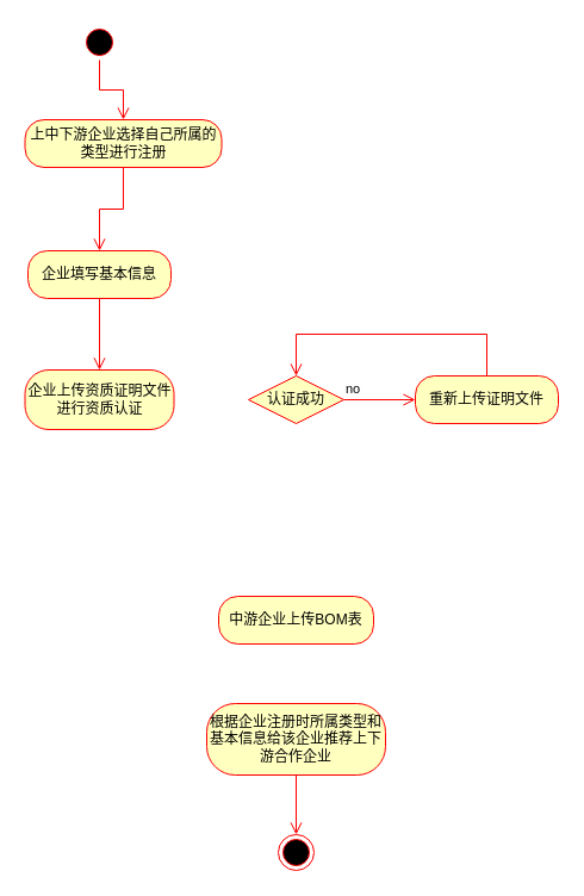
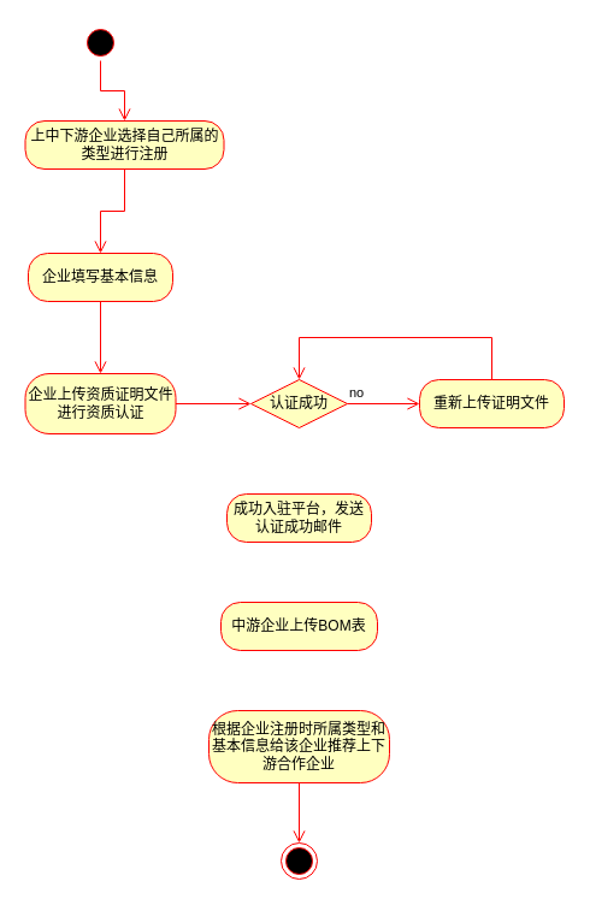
  <mxCell id="0" />
  <mxCell id="1" parent="0" />
  <mxCell id="2" value="" style="ellipse;html=1;shape=startState;fillColor=#000000;strokeColor=#ff0000;" vertex="1" parent="1"><mxGeometry x="68" y="20" width="30" height="30" as="geometry" /></mxCell>
  <mxCell id="3" value="" style="edgeStyle=orthogonalEdgeStyle;html=1;verticalAlign=bottom;endArrow=open;endSize=8;strokeColor=#ff0000;rounded=0;entryX=0.5;entryY=0;entryDx=0;entryDy=0;" edge="1" source="2" parent="1" target="4"><mxGeometry relative="1" as="geometry"><mxPoint x="83" y="110" as="targetPoint" /></mxGeometry></mxCell>
  <mxCell id="4" value="上中下游企业选择自己所属的类型进行注册" style="rounded=1;whiteSpace=wrap;html=1;arcSize=40;fontColor=#000000;fillColor=#ffffc0;strokeColor=#ff0000;" vertex="1" parent="1"><mxGeometry x="20.5" y="100" width="165" height="40" as="geometry" /></mxCell>
  <mxCell id="5" value="" style="edgeStyle=orthogonalEdgeStyle;html=1;verticalAlign=bottom;endArrow=open;endSize=8;strokeColor=#ff0000;rounded=0;entryX=0.5;entryY=0;entryDx=0;entryDy=0;" edge="1" source="4" parent="1" target="6"><mxGeometry relative="1" as="geometry"><mxPoint x="83" y="210" as="targetPoint" /></mxGeometry></mxCell>
  <mxCell id="6" value="企业填写基本信息" style="rounded=1;whiteSpace=wrap;html=1;arcSize=40;fontColor=#000000;fillColor=#ffffc0;strokeColor=#ff0000;" vertex="1" parent="1"><mxGeometry x="23" y="210" width="120" height="40" as="geometry" /></mxCell>
  <mxCell id="7" value="" style="edgeStyle=orthogonalEdgeStyle;html=1;verticalAlign=bottom;endArrow=open;endSize=8;strokeColor=#ff0000;rounded=0;entryX=0.5;entryY=0;entryDx=0;entryDy=0;" edge="1" source="6" parent="1" target="8"><mxGeometry relative="1" as="geometry"><mxPoint x="83" y="320" as="targetPoint" /></mxGeometry></mxCell>
  <mxCell id="8" value="企业上传资质证明文件进行资质认证" style="rounded=1;whiteSpace=wrap;html=1;arcSize=40;fontColor=#000000;fillColor=#ffffc0;strokeColor=#ff0000;" vertex="1" parent="1"><mxGeometry x="20.5" y="310" width="125" height="50" as="geometry" /></mxCell>
+ <mxCell id="9" value="" style="edgeStyle=orthogonalEdgeStyle;html=1;verticalAlign=bottom;endArrow=open;endSize=8;strokeColor=#ff0000;rounded=0;entryX=0;entryY=0.5;entryDx=0;entryDy=0;" edge="1" source="8" parent="1" target="10"><mxGeometry relative="1" as="geometry"><mxPoint x="83" y="430" as="targetPoint" /><Array as="points" /></mxGeometry></mxCell>
  <mxCell id="10" value="认证成功" style="rhombus;whiteSpace=wrap;html=1;fontColor=#000000;fillColor=#ffffc0;strokeColor=#ff0000;" vertex="1" parent="1"><mxGeometry x="208" y="315" width="80" height="40" as="geometry" /></mxCell>
  <mxCell id="11" value="no" style="edgeStyle=orthogonalEdgeStyle;html=1;align=left;verticalAlign=bottom;endArrow=open;endSize=8;strokeColor=#ff0000;rounded=0;entryX=0;entryY=0.5;entryDx=0;entryDy=0;" edge="1" source="10" parent="1" target="12"><mxGeometry x="-1" relative="1" as="geometry"><mxPoint x="338" y="335" as="targetPoint" /></mxGeometry></mxCell>
  <mxCell id="12" value="重新上传证明文件" style="rounded=1;whiteSpace=wrap;html=1;arcSize=40;fontColor=#000000;fillColor=#ffffc0;strokeColor=#ff0000;" vertex="1" parent="1"><mxGeometry x="348" y="315" width="120" height="40" as="geometry" /></mxCell>
  <mxCell id="13" value="" style="edgeStyle=orthogonalEdgeStyle;html=1;verticalAlign=bottom;endArrow=open;endSize=8;strokeColor=#ff0000;rounded=0;entryX=0.5;entryY=0;entryDx=0;entryDy=0;" edge="1" source="12" parent="1" target="10"><mxGeometry relative="1" as="geometry"><mxPoint x="278" y="220" as="targetPoint" /><Array as="points"><mxPoint x="408" y="280" /><mxPoint x="248" y="280" /></Array></mxGeometry></mxCell>
+ <mxCell id="14" value="成功入驻平台，发送认证成功邮件" style="rounded=1;whiteSpace=wrap;html=1;arcSize=40;fontColor=#000000;fillColor=#ffffc0;strokeColor=#ff0000;" vertex="1" parent="1"><mxGeometry x="188" y="410" width="120" height="40" as="geometry" /></mxCell>
  <mxCell id="15" value="根据企业注册时所属类型和基本信息给该企业推荐上下游合作企业" style="rounded=1;whiteSpace=wrap;html=1;arcSize=40;fontColor=#000000;fillColor=#ffffc0;strokeColor=#ff0000;" vertex="1" parent="1"><mxGeometry x="173" y="590" width="150" height="60" as="geometry" /></mxCell>
  <mxCell id="16" value="" style="edgeStyle=orthogonalEdgeStyle;html=1;verticalAlign=bottom;endArrow=open;endSize=8;strokeColor=#ff0000;rounded=0;entryX=0.5;entryY=0;entryDx=0;entryDy=0;" edge="1" source="15" parent="1" target="17"><mxGeometry relative="1" as="geometry"><mxPoint x="248" y="690" as="targetPoint" /></mxGeometry></mxCell>
  <mxCell id="17" value="" style="ellipse;html=1;shape=endState;fillColor=#000000;strokeColor=#ff0000;" vertex="1" parent="1"><mxGeometry x="233" y="700" width="30" height="30" as="geometry" /></mxCell>
  <mxCell id="18" value="中游企业上传BOM表" style="rounded=1;whiteSpace=wrap;html=1;arcSize=40;fontColor=#000000;fillColor=#ffffc0;strokeColor=#ff0000;" vertex="1" parent="1"><mxGeometry x="183" y="500" width="130" height="40" as="geometry" /></mxCell>
